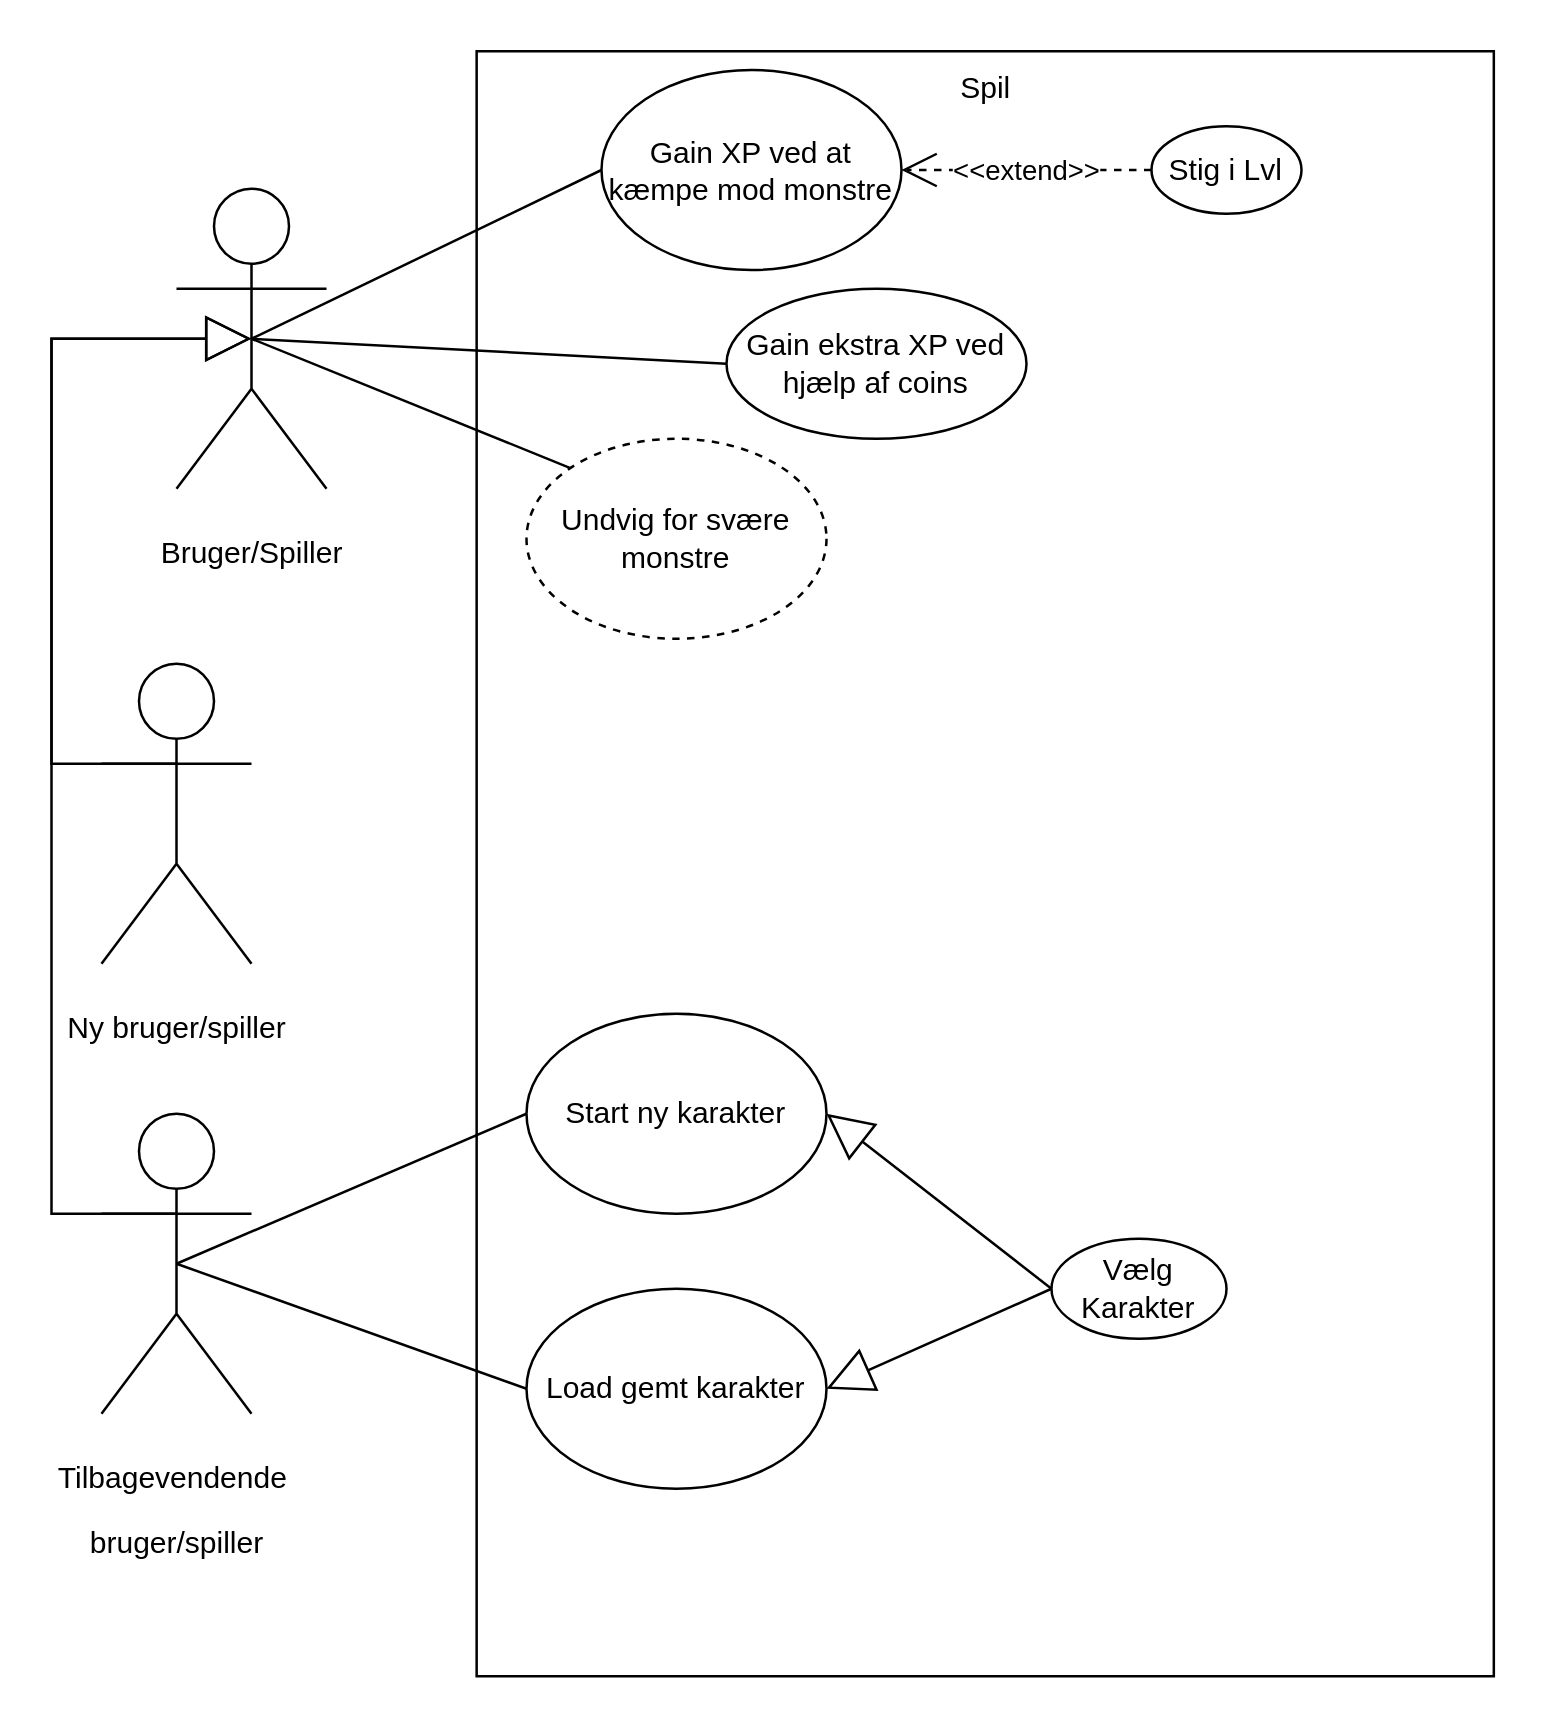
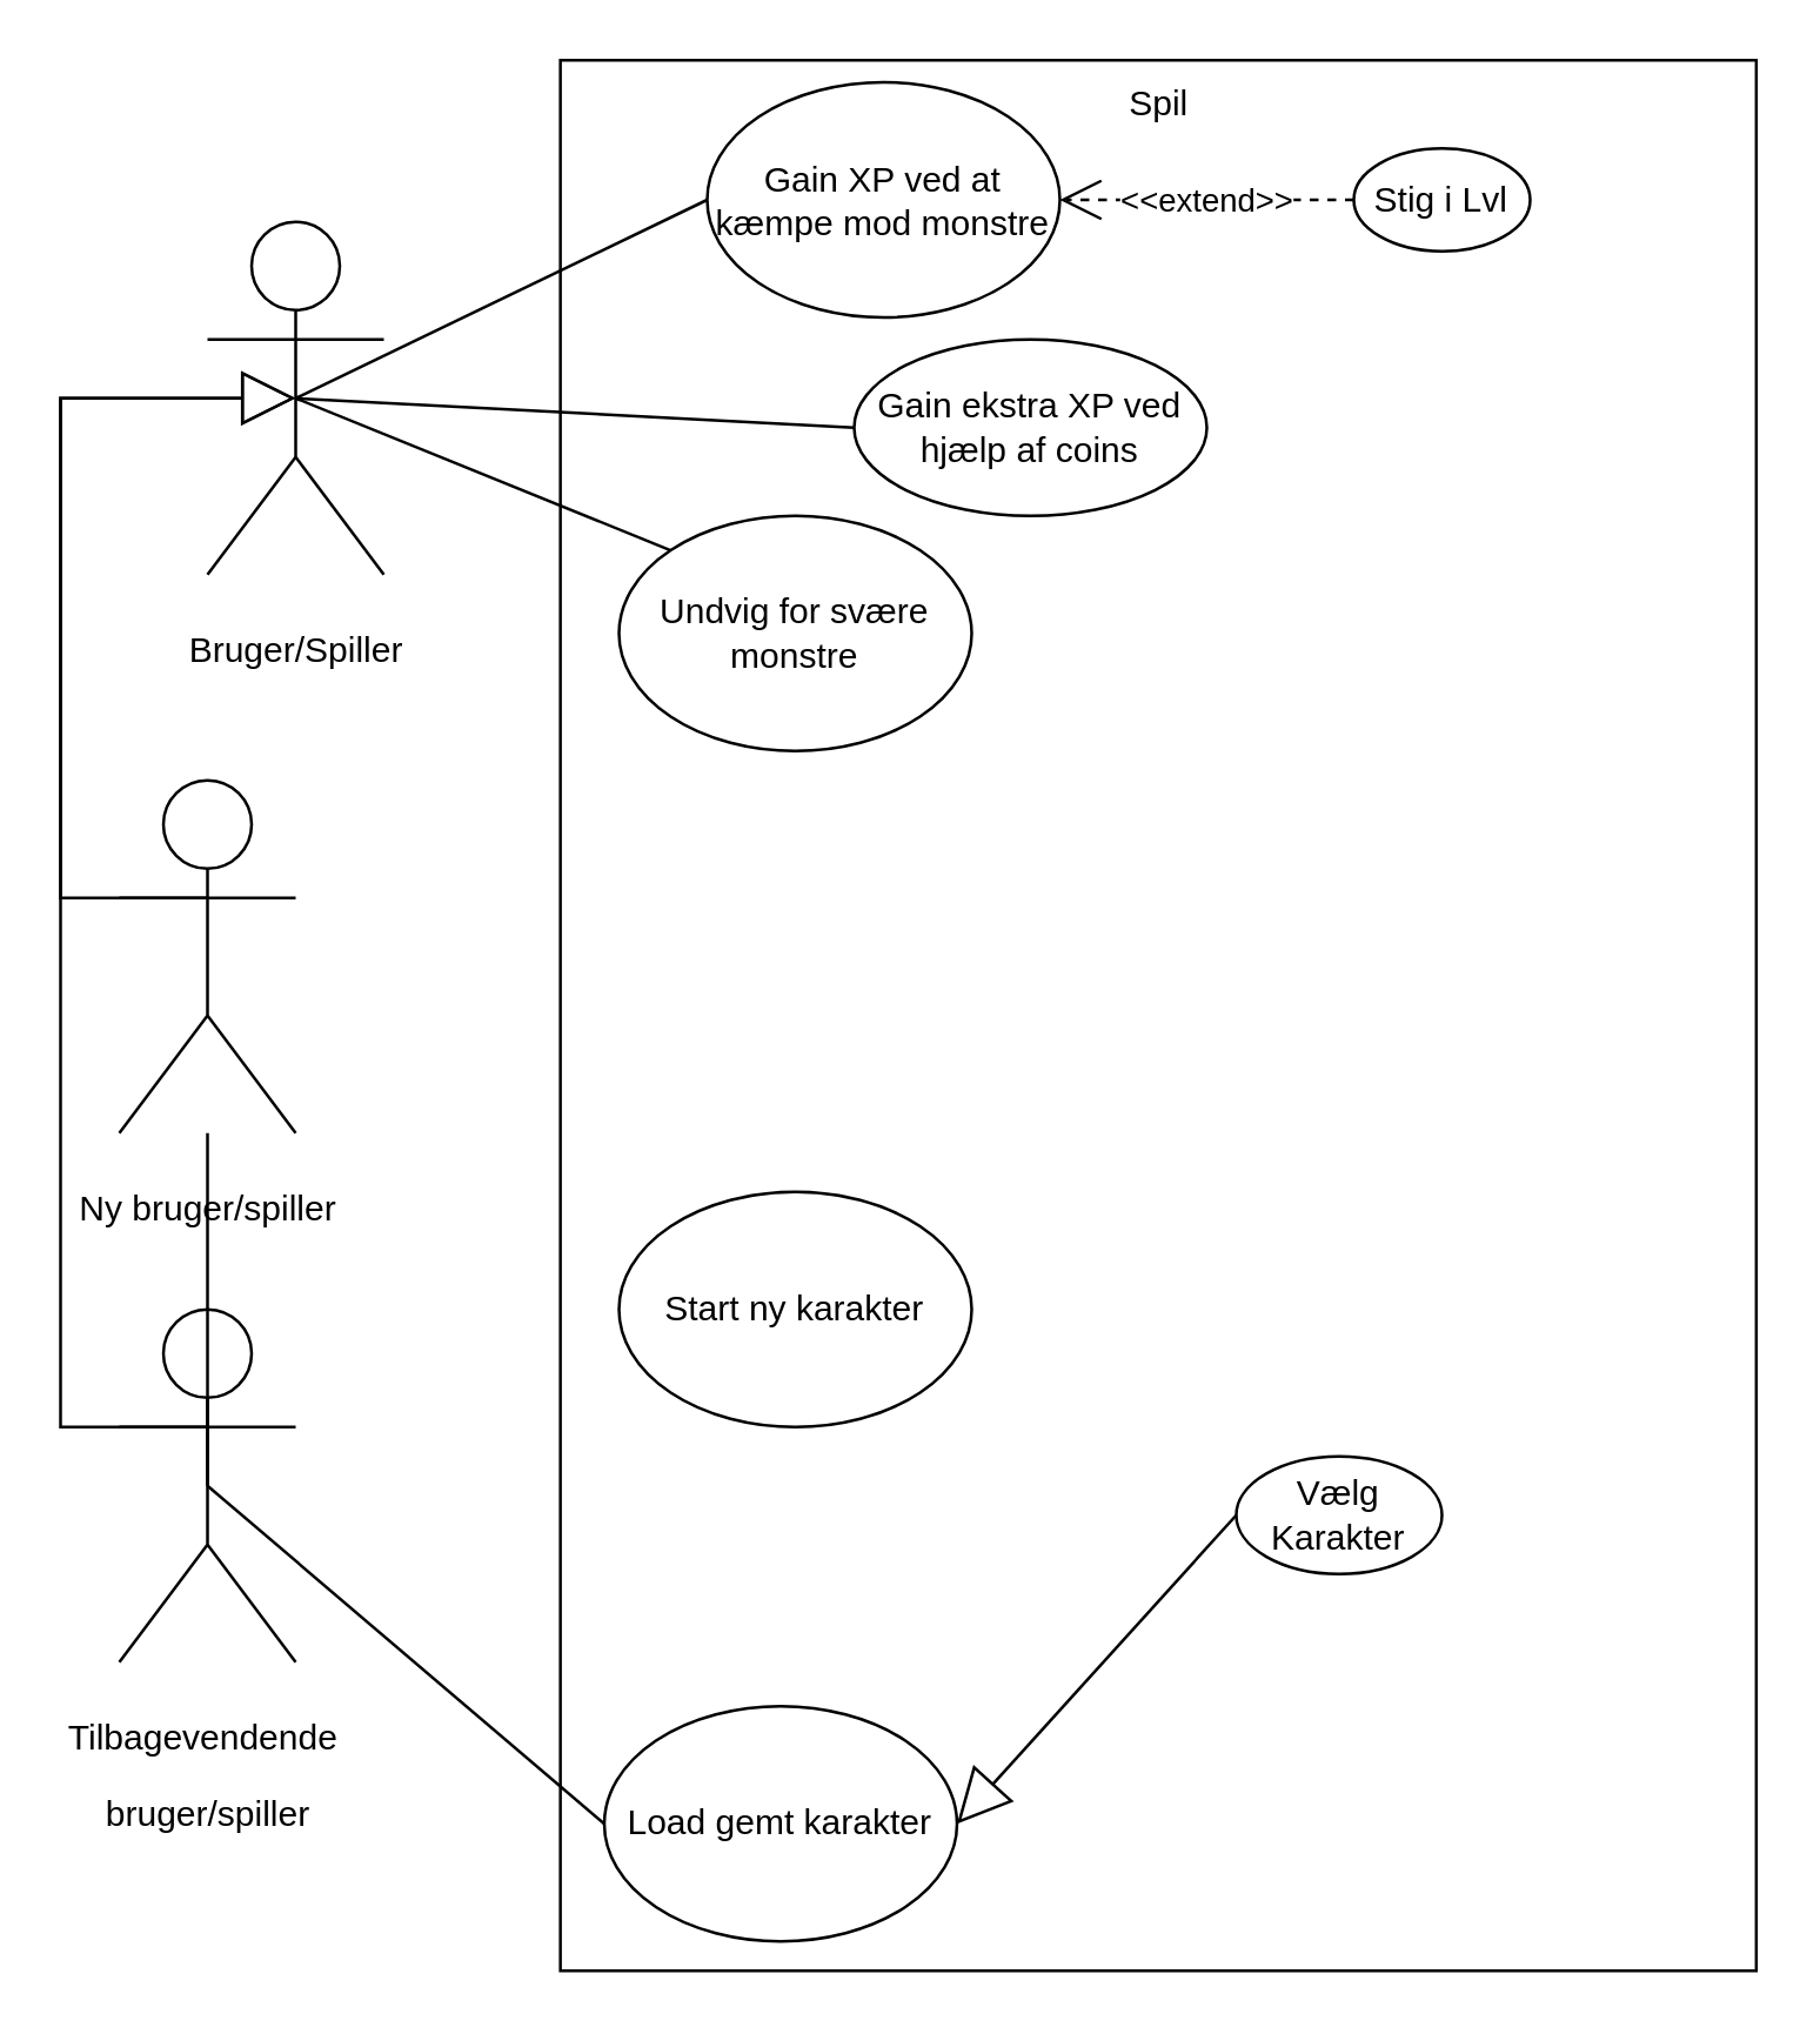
  <mxCell id="0" />
  <mxCell id="1" parent="0" />
  <mxCell id="2" value="" style="rounded=0;whiteSpace=wrap;html=1;" parent="1" vertex="1"><mxGeometry x="190.06" y="20" width="406.87" height="650" as="geometry" /></mxCell>
  <mxCell id="3" value="&lt;p&gt;Bruger/Spiller&lt;/p&gt;" style="shape=umlActor;verticalLabelPosition=bottom;verticalAlign=top;html=1;outlineConnect=0;" parent="1" vertex="1"><mxGeometry x="70" y="75" width="60" height="120" as="geometry" /></mxCell>
  <mxCell id="4" value="Spil" style="text;html=1;align=center;verticalAlign=middle;whiteSpace=wrap;rounded=0;" parent="1" vertex="1"><mxGeometry x="363.5" y="20" width="60" height="30" as="geometry" /></mxCell>
  <mxCell id="5" value="Vælg Karakter" style="ellipse;whiteSpace=wrap;html=1;" parent="1" vertex="1"><mxGeometry x="420" y="495" width="70" height="40" as="geometry" /></mxCell>
  <mxCell id="6" value="Gain XP ved at kæmpe mod monstre" style="ellipse;whiteSpace=wrap;html=1;" parent="1" vertex="1"><mxGeometry x="240" y="27.5" width="120" height="80" as="geometry" /></mxCell>
- <mxCell id="7" value="Undvig for svære monstre" style="ellipse;whiteSpace=wrap;html=1;dashed=1;" parent="1" vertex="1"><mxGeometry x="210" y="175" width="120" height="80" as="geometry" /></mxCell>
+ <mxCell id="7" value="Undvig for svære monstre" style="ellipse;whiteSpace=wrap;html=1;" parent="1" vertex="1"><mxGeometry x="210" y="175" width="120" height="80" as="geometry" /></mxCell>
  <mxCell id="8" value="Stig i Lvl" style="ellipse;whiteSpace=wrap;html=1;" parent="1" vertex="1"><mxGeometry x="460" y="50" width="60" height="35" as="geometry" /></mxCell>
  <mxCell id="9" value="" style="endArrow=none;html=1;rounded=0;entryX=0;entryY=0.5;entryDx=0;entryDy=0;exitX=0.5;exitY=0.5;exitDx=0;exitDy=0;exitPerimeter=0;" parent="1" source="3" target="6" edge="1"><mxGeometry width="50" height="50" relative="1" as="geometry"><mxPoint x="100" y="145" as="sourcePoint" /><mxPoint x="150" y="95" as="targetPoint" /></mxGeometry></mxCell>
  <mxCell id="10" value="" style="endArrow=none;html=1;rounded=0;entryX=0;entryY=0;entryDx=0;entryDy=0;exitX=0.5;exitY=0.5;exitDx=0;exitDy=0;exitPerimeter=0;" parent="1" source="3" target="7" edge="1"><mxGeometry width="50" height="50" relative="1" as="geometry"><mxPoint x="100" y="145" as="sourcePoint" /><mxPoint x="150" y="95" as="targetPoint" /></mxGeometry></mxCell>
  <mxCell id="11" value="&lt;p&gt;Ny bruger/s&lt;span style=&quot;background-color: transparent; color: light-dark(rgb(0, 0, 0), rgb(255, 255, 255));&quot;&gt;piller&lt;/span&gt;&lt;/p&gt;" style="shape=umlActor;verticalLabelPosition=bottom;verticalAlign=top;html=1;outlineConnect=0;" parent="1" vertex="1"><mxGeometry x="40" y="265" width="60" height="120" as="geometry" /></mxCell>
  <mxCell id="12" value="&lt;p&gt;Tilbagevendende&amp;nbsp;&lt;/p&gt;&lt;p&gt;bruger/spiller&lt;/p&gt;" style="shape=umlActor;verticalLabelPosition=bottom;verticalAlign=top;html=1;outlineConnect=0;" parent="1" vertex="1"><mxGeometry x="40" y="445" width="60" height="120" as="geometry" /></mxCell>
  <mxCell id="13" value="&lt;div&gt;&lt;br&gt;&lt;/div&gt;" style="endArrow=block;endSize=16;endFill=0;html=1;rounded=0;exitX=0;exitY=0.333;exitDx=0;exitDy=0;exitPerimeter=0;" parent="1" edge="1"><mxGeometry x="-0.885" y="20" width="160" relative="1" as="geometry"><mxPoint x="70" y="485" as="sourcePoint" /><mxPoint x="100" y="135" as="targetPoint" /><Array as="points"><mxPoint x="20" y="485" /><mxPoint x="20" y="135" /></Array><mxPoint x="1" as="offset" /></mxGeometry></mxCell>
  <mxCell id="14" value="" style="endArrow=block;endSize=16;endFill=0;html=1;rounded=0;exitX=0;exitY=0.333;exitDx=0;exitDy=0;exitPerimeter=0;entryX=0.5;entryY=0.5;entryDx=0;entryDy=0;entryPerimeter=0;" parent="1" edge="1"><mxGeometry x="-0.824" y="20" width="160" relative="1" as="geometry"><mxPoint x="70" y="305" as="sourcePoint" /><mxPoint x="100" y="135" as="targetPoint" /><Array as="points"><mxPoint x="20" y="305" /><mxPoint x="20" y="135" /></Array><mxPoint x="1" as="offset" /></mxGeometry></mxCell>
  <mxCell id="15" value="Start ny karakter" style="ellipse;whiteSpace=wrap;html=1;" parent="1" vertex="1"><mxGeometry x="210" y="405" width="120" height="80" as="geometry" /></mxCell>
- <mxCell id="16" value="Load gemt karakter" style="ellipse;whiteSpace=wrap;html=1;" parent="1" vertex="1"><mxGeometry x="210" y="515" width="120" height="80" as="geometry" /></mxCell>
+ <mxCell id="16" value="Load gemt karakter" style="ellipse;whiteSpace=wrap;html=1;" parent="1" vertex="1"><mxGeometry x="205" y="580" width="120" height="80" as="geometry" /></mxCell>
  <mxCell id="17" value="" style="endArrow=none;html=1;rounded=0;exitX=0.5;exitY=0.5;exitDx=0;exitDy=0;exitPerimeter=0;entryX=0;entryY=0.5;entryDx=0;entryDy=0;" parent="1" source="12" target="16" edge="1"><mxGeometry width="50" height="50" relative="1" as="geometry"><mxPoint x="400" y="345" as="sourcePoint" /><mxPoint x="450" y="295" as="targetPoint" /></mxGeometry></mxCell>
- <mxCell id="18" value="" style="endArrow=block;endSize=16;endFill=0;html=1;rounded=0;exitX=0;exitY=0.5;exitDx=0;exitDy=0;entryX=1;entryY=0.5;entryDx=0;entryDy=0;" parent="1" source="5" target="15" edge="1"><mxGeometry width="160" relative="1" as="geometry"><mxPoint x="350" y="325" as="sourcePoint" /><mxPoint x="510" y="325" as="targetPoint" /></mxGeometry></mxCell>
  <mxCell id="19" value="" style="endArrow=block;endSize=16;endFill=0;html=1;rounded=0;entryX=1;entryY=0.5;entryDx=0;entryDy=0;exitX=0;exitY=0.5;exitDx=0;exitDy=0;" parent="1" source="5" target="16" edge="1"><mxGeometry width="160" relative="1" as="geometry"><mxPoint x="350" y="325" as="sourcePoint" /><mxPoint x="510" y="325" as="targetPoint" /></mxGeometry></mxCell>
- <mxCell id="20" value="" style="endArrow=none;html=1;rounded=0;exitX=0.5;exitY=0.5;exitDx=0;exitDy=0;exitPerimeter=0;entryX=0;entryY=0.5;entryDx=0;entryDy=0;" parent="1" source="12" target="15" edge="1"><mxGeometry width="50" height="50" relative="1" as="geometry"><mxPoint x="120" y="505" as="sourcePoint" /><mxPoint x="170" y="455" as="targetPoint" /></mxGeometry></mxCell>
+ <mxCell id="20" value="" style="endArrow=none;html=1;rounded=0;exitX=0.5;exitY=0.5;exitDx=0;exitDy=0;exitPerimeter=0;" parent="1" source="12" target="11" edge="1"><mxGeometry width="50" height="50" relative="1" as="geometry"><mxPoint x="120" y="505" as="sourcePoint" /><mxPoint x="170" y="455" as="targetPoint" /></mxGeometry></mxCell>
  <mxCell id="21" value="&amp;lt;&amp;lt;extend&amp;gt;&amp;gt;" style="endArrow=open;endSize=12;dashed=1;html=1;rounded=0;exitX=0;exitY=0.5;exitDx=0;exitDy=0;entryX=1;entryY=0.5;entryDx=0;entryDy=0;" parent="1" source="8" target="6" edge="1"><mxGeometry width="160" relative="1" as="geometry"><mxPoint x="350" y="325" as="sourcePoint" /><mxPoint x="510" y="325" as="targetPoint" /></mxGeometry></mxCell>
  <mxCell id="22" value="Gain ekstra XP ved hjælp af coins" style="ellipse;whiteSpace=wrap;html=1;" vertex="1" parent="1"><mxGeometry x="290" y="115" width="120" height="60" as="geometry" /></mxCell>
  <mxCell id="23" value="" style="endArrow=none;html=1;rounded=0;entryX=0;entryY=0.5;entryDx=0;entryDy=0;" edge="1" parent="1" target="22"><mxGeometry width="50" height="50" relative="1" as="geometry"><mxPoint x="100" y="135" as="sourcePoint" /><mxPoint x="450" y="215" as="targetPoint" /></mxGeometry></mxCell>
